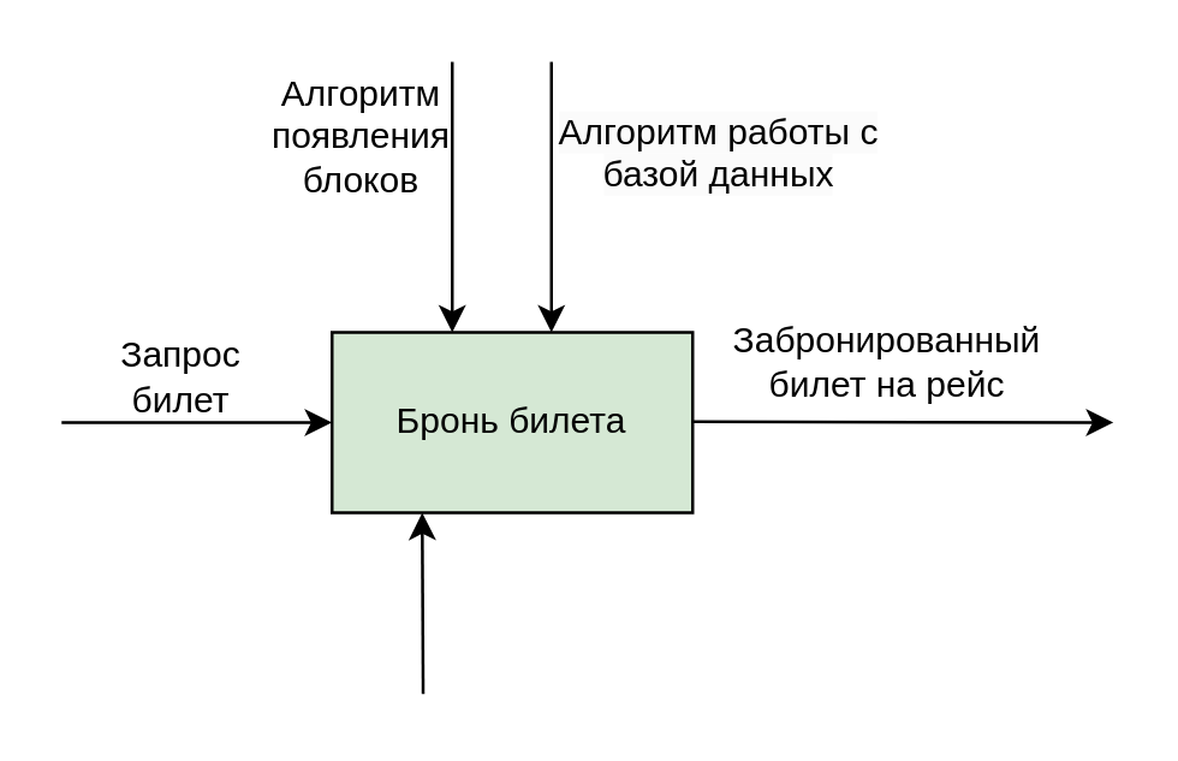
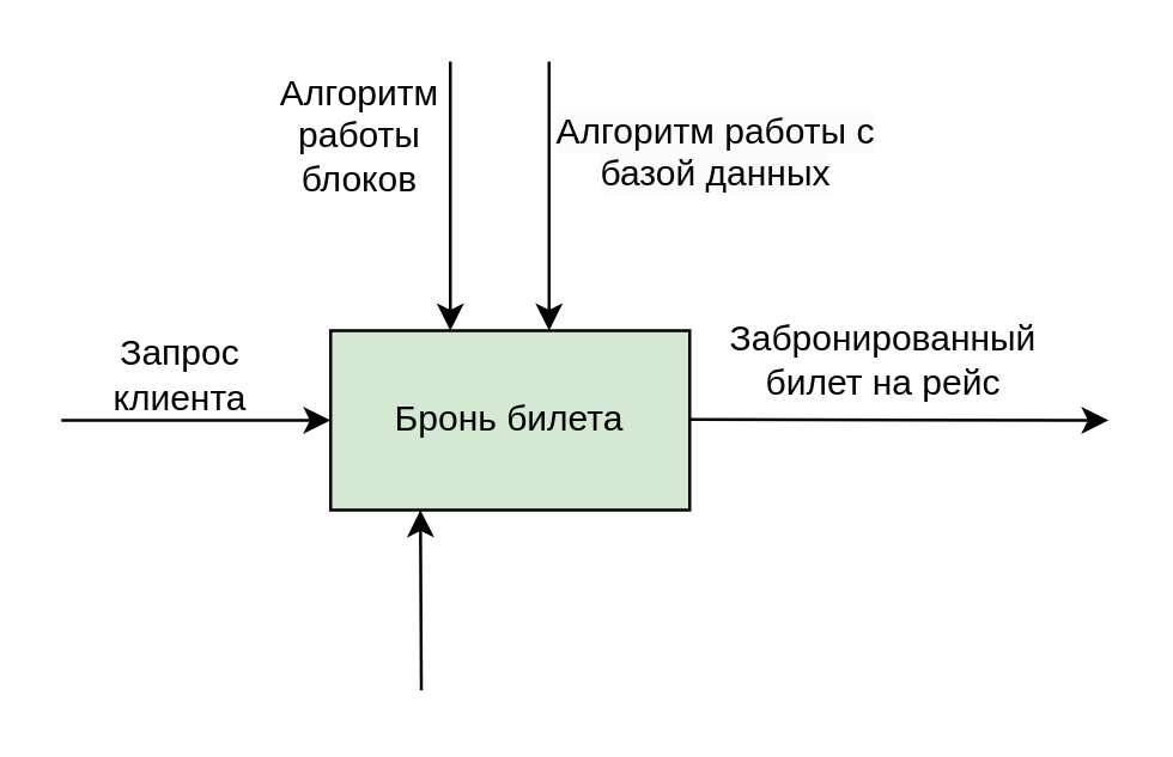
  <mxCell id="0" />
  <mxCell id="1" parent="0" />
  <mxCell id="2" value="Бронь билета" style="rounded=0;whiteSpace=wrap;html=1;fillColor=#d5e8d4;" parent="1" vertex="1"><mxGeometry x="110" y="110" width="120" height="60" as="geometry" /></mxCell>
  <mxCell id="3" value="" style="endArrow=classic;html=1;rounded=0;entryX=0;entryY=0.5;entryDx=0;entryDy=0;" parent="1" target="2" edge="1"><mxGeometry width="50" height="50" relative="1" as="geometry"><mxPoint x="20" y="140" as="sourcePoint" /><mxPoint x="0" y="110" as="targetPoint" /></mxGeometry></mxCell>
  <mxCell id="4" value="" style="endArrow=classic;html=1;rounded=0;" parent="1" edge="1"><mxGeometry width="50" height="50" relative="1" as="geometry"><mxPoint x="230" y="139.71" as="sourcePoint" /><mxPoint x="370" y="140" as="targetPoint" /></mxGeometry></mxCell>
  <mxCell id="5" value="" style="endArrow=classic;html=1;rounded=0;entryX=0.289;entryY=0.995;entryDx=0;entryDy=0;entryPerimeter=0;" parent="1" edge="1"><mxGeometry width="50" height="50" relative="1" as="geometry"><mxPoint x="140.32" y="230.3" as="sourcePoint" /><mxPoint x="140" y="170" as="targetPoint" /></mxGeometry></mxCell>
  <mxCell id="6" value="" style="endArrow=classic;html=1;rounded=0;entryX=0.289;entryY=0.995;entryDx=0;entryDy=0;entryPerimeter=0;" parent="1" edge="1"><mxGeometry width="50" height="50" relative="1" as="geometry"><mxPoint x="150" y="20" as="sourcePoint" /><mxPoint x="150" y="110" as="targetPoint" /></mxGeometry></mxCell>
- <mxCell id="7" value="Запрос билет" style="text;html=1;align=center;verticalAlign=middle;whiteSpace=wrap;rounded=0;" parent="1" vertex="1"><mxGeometry x="30" y="110" width="60" height="30" as="geometry" /></mxCell>
+ <mxCell id="7" value="Запрос клиента" style="text;html=1;align=center;verticalAlign=middle;whiteSpace=wrap;rounded=0;" parent="1" vertex="1"><mxGeometry x="30" y="110" width="60" height="30" as="geometry" /></mxCell>
  <mxCell id="8" value="Забронированный билет на рейс" style="text;html=1;align=center;verticalAlign=middle;whiteSpace=wrap;rounded=0;" parent="1" vertex="1"><mxGeometry x="240" y="100" width="110" height="40" as="geometry" /></mxCell>
- <mxCell id="9" value="Алгоритм появления блоков" style="text;html=1;align=center;verticalAlign=middle;whiteSpace=wrap;rounded=0;" parent="1" vertex="1"><mxGeometry x="90" y="30" width="60" height="30" as="geometry" /></mxCell>
+ <mxCell id="9" value="Алгоритм работы блоков" style="text;html=1;align=center;verticalAlign=middle;whiteSpace=wrap;rounded=0;" parent="1" vertex="1"><mxGeometry x="90" y="30" width="60" height="30" as="geometry" /></mxCell>
  <mxCell id="10" value="&lt;span style=&quot;color: rgb(0, 0, 0); font-family: Helvetica; font-size: 12px; font-style: normal; font-variant-ligatures: normal; font-variant-caps: normal; font-weight: 400; letter-spacing: normal; orphans: 2; text-indent: 0px; text-transform: none; widows: 2; word-spacing: 0px; -webkit-text-stroke-width: 0px; white-space: normal; background-color: rgb(251, 251, 251); text-decoration-thickness: initial; text-decoration-style: initial; text-decoration-color: initial; float: none; display: inline !important;&quot;&gt;Алгоритм работы с базой данных&lt;/span&gt;" style="text;whiteSpace=wrap;html=1;align=center;" vertex="1" parent="1"><mxGeometry x="184" y="30" width="110" height="40" as="geometry" /></mxCell>
  <mxCell id="11" value="" style="endArrow=classic;html=1;rounded=0;entryX=0.289;entryY=0.995;entryDx=0;entryDy=0;entryPerimeter=0;" edge="1" parent="1"><mxGeometry width="50" height="50" relative="1" as="geometry"><mxPoint x="183" y="20" as="sourcePoint" /><mxPoint x="183" y="110" as="targetPoint" /></mxGeometry></mxCell>
